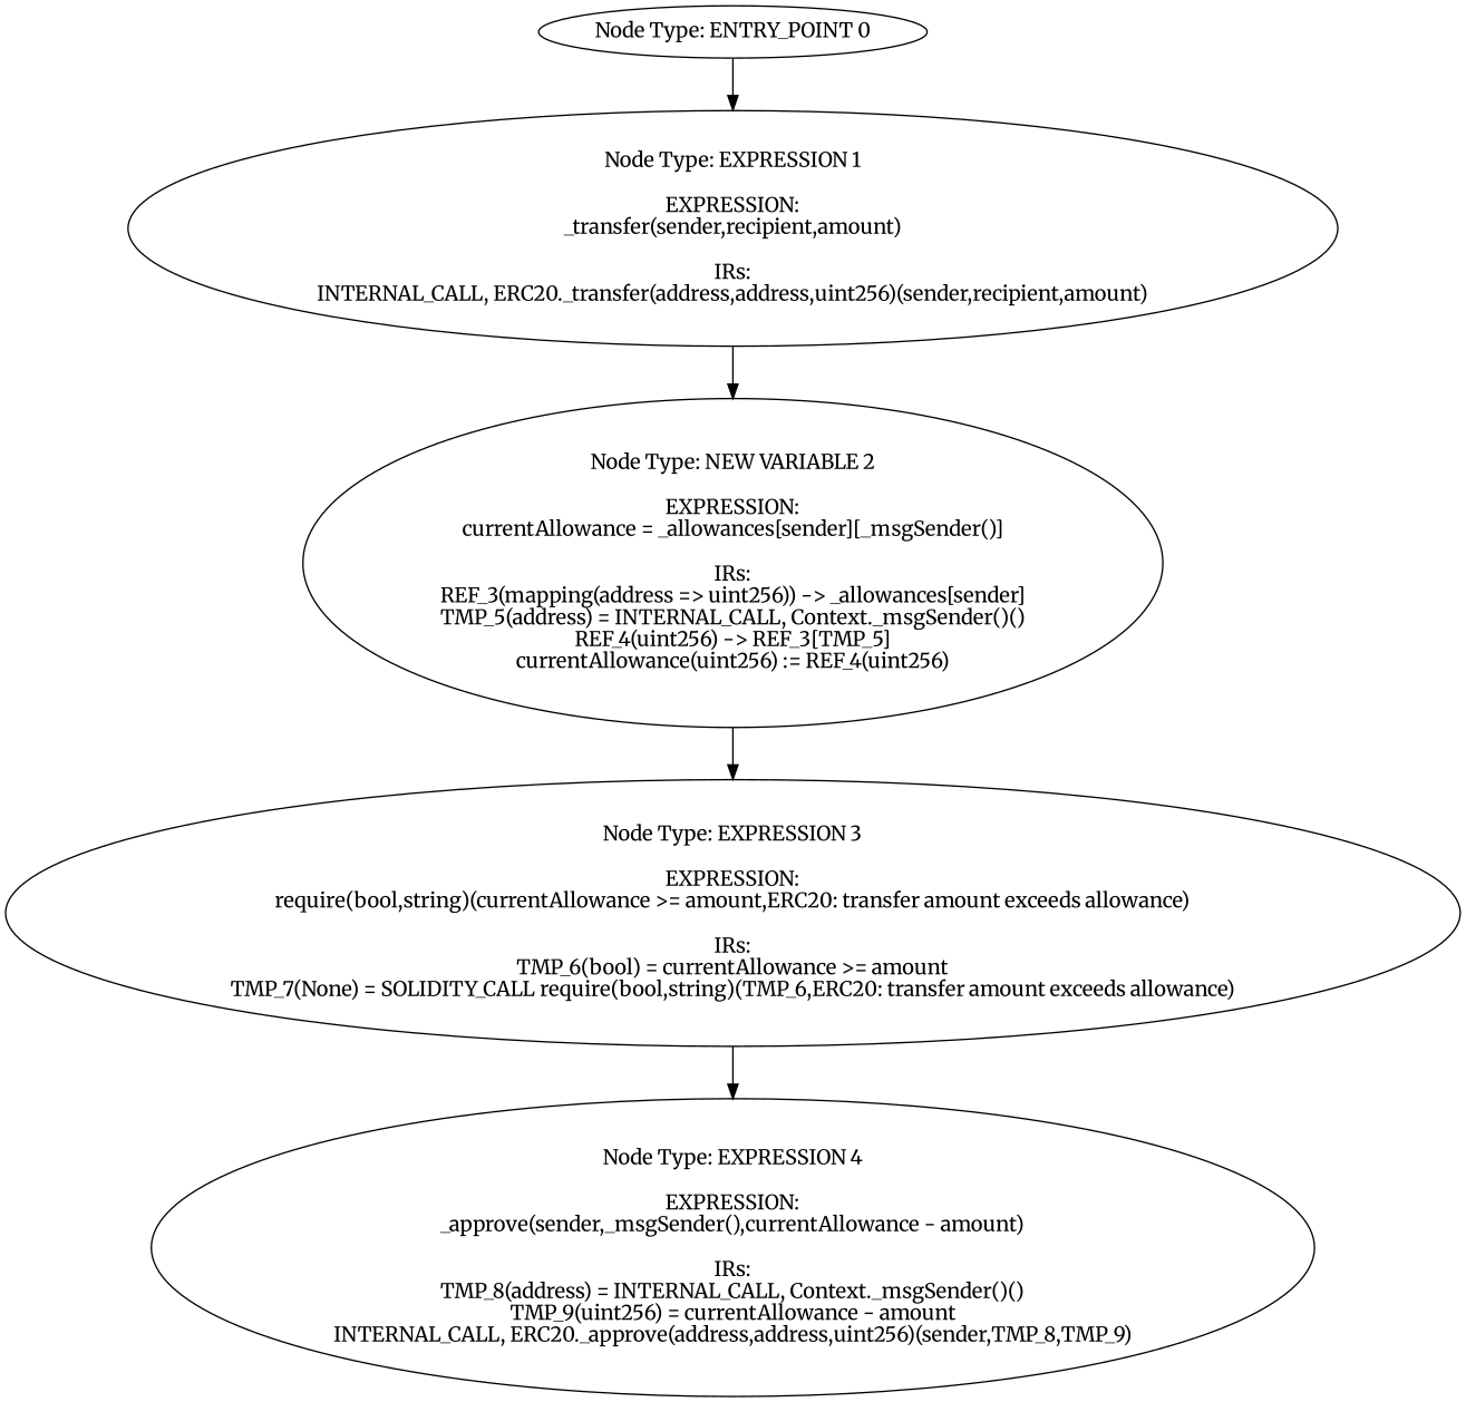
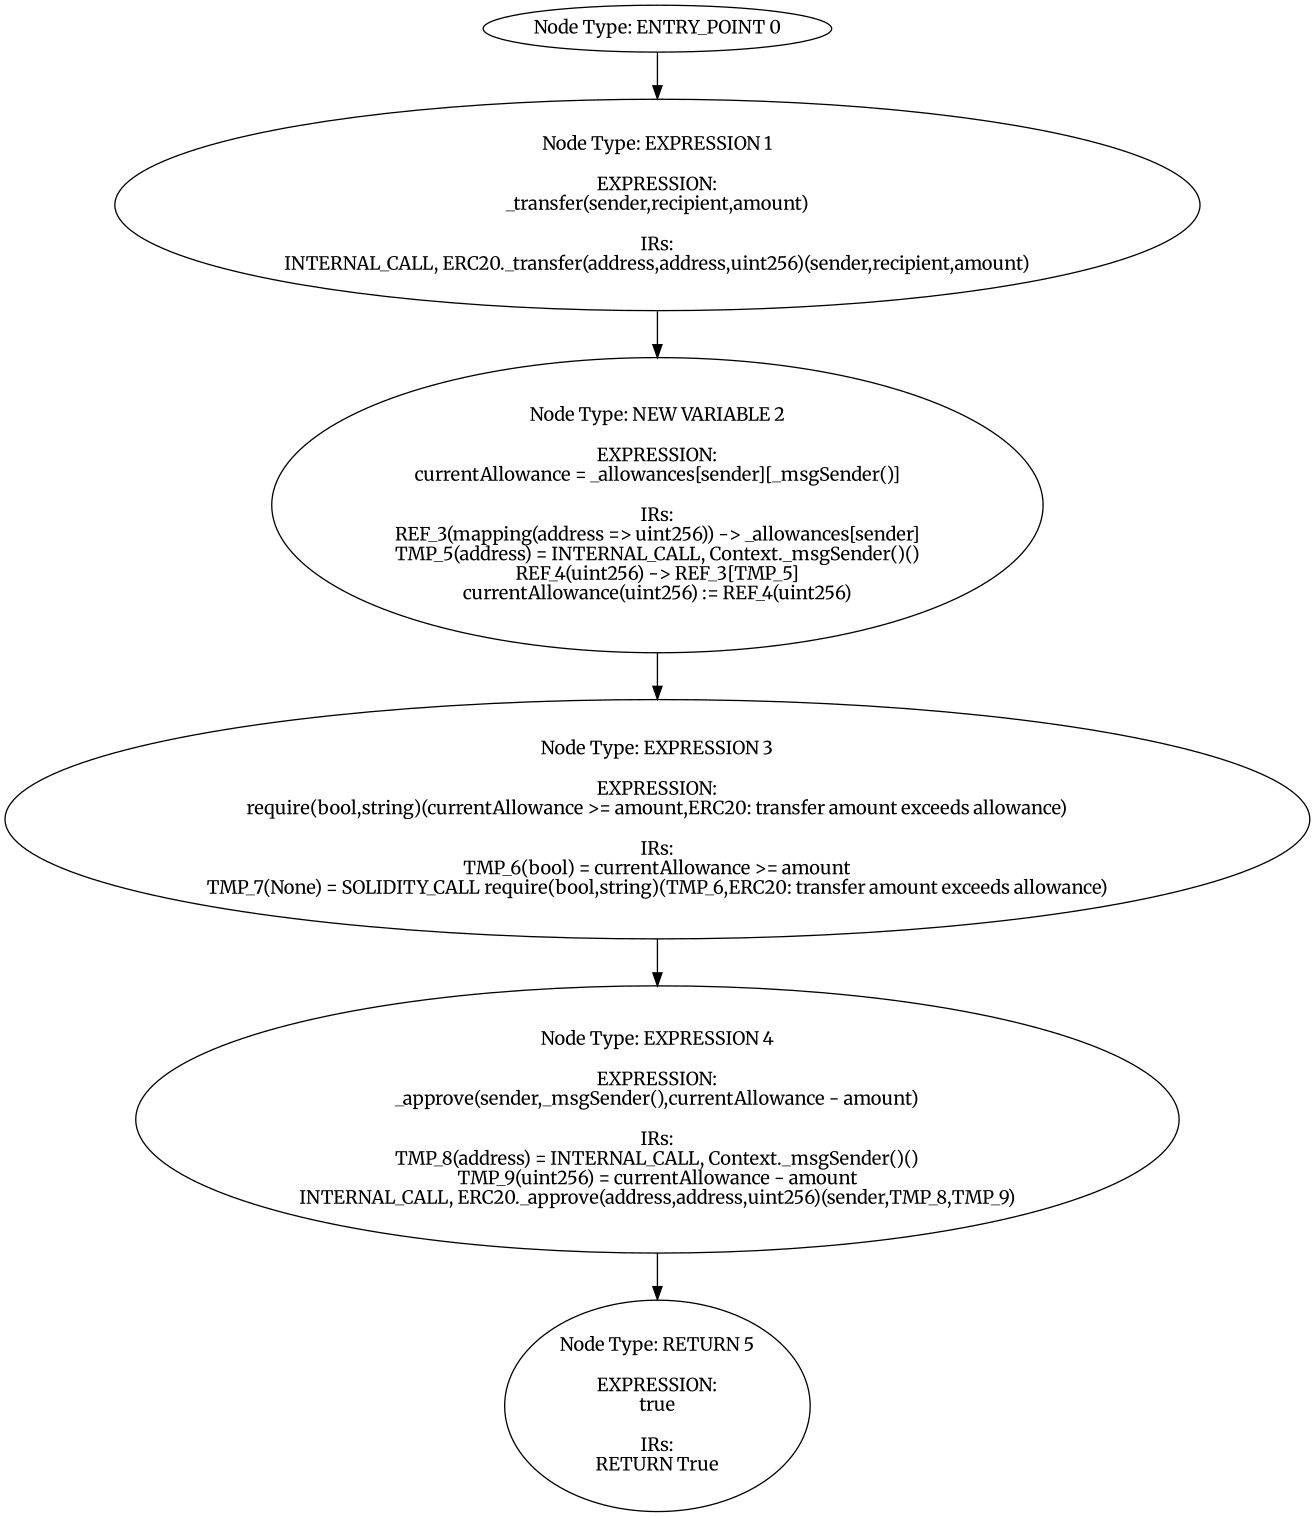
  digraph {
    fontname=Merriweather
    node [fontname=Merriweather]
    edge [fontname=Merriweather]
    n1 [label="Node Type: ENTRY_POINT 0\n"]
    n2 [label="Node Type: EXPRESSION 1\n\nEXPRESSION:\n_transfer(sender,recipient,amount)\n\nIRs:\nINTERNAL_CALL, ERC20._transfer(address,address,uint256)(sender,recipient,amount)"]
    n3 [label="Node Type: NEW VARIABLE 2\n\nEXPRESSION:\ncurrentAllowance = _allowances[sender][_msgSender()]\n\nIRs:\nREF_3(mapping(address => uint256)) -> _allowances[sender]\nTMP_5(address) = INTERNAL_CALL, Context._msgSender()()\nREF_4(uint256) -> REF_3[TMP_5]\ncurrentAllowance(uint256) := REF_4(uint256)"]
    n4 [label="Node Type: EXPRESSION 3\n\nEXPRESSION:\nrequire(bool,string)(currentAllowance >= amount,ERC20: transfer amount exceeds allowance)\n\nIRs:\nTMP_6(bool) = currentAllowance >= amount\nTMP_7(None) = SOLIDITY_CALL require(bool,string)(TMP_6,ERC20: transfer amount exceeds allowance)"]
    n5 [label="Node Type: EXPRESSION 4\n\nEXPRESSION:\n_approve(sender,_msgSender(),currentAllowance - amount)\n\nIRs:\nTMP_8(address) = INTERNAL_CALL, Context._msgSender()()\nTMP_9(uint256) = currentAllowance - amount\nINTERNAL_CALL, ERC20._approve(address,address,uint256)(sender,TMP_8,TMP_9)"]
+   n6 [label="Node Type: RETURN 5\n\nEXPRESSION:\ntrue\n\nIRs:\nRETURN True"]
    n1 -> n2
    n2 -> n3
    n3 -> n4
    n4 -> n5
+   n5 -> n6
  }
